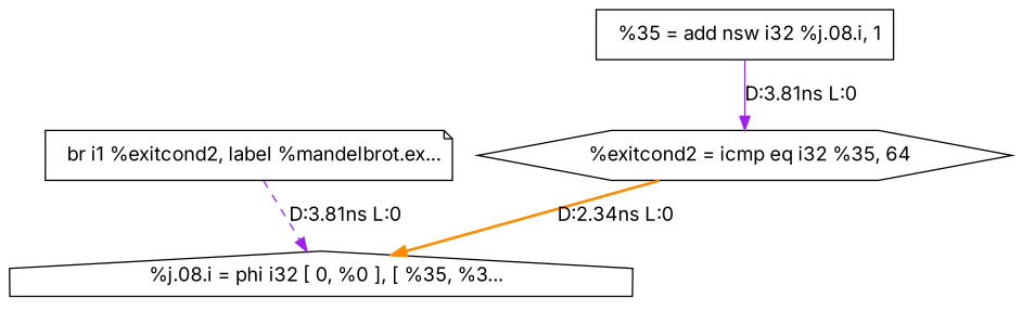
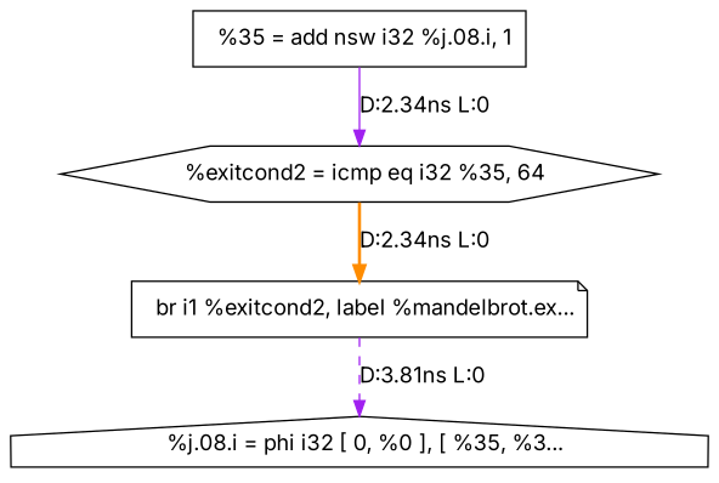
  digraph {
    fontname=Inter
    node [fontname=Inter]
    edge [color=purple fontname=Inter]
    n1 [label="  %exitcond2 = icmp eq i32 %35, 64" shape=hexagon]
    n2 [label="  br i1 %exitcond2, label %mandelbrot.ex..." shape=note]
    n3 [label="  %j.08.i = phi i32 [ 0, %0 ], [ %35, %3..." shape=house]
    n4 [label="  %35 = add nsw i32 %j.08.i, 1" shape=box]
-   n1 -> n3 [color=darkorange label="D:2.34ns L:0" style=bold]
+   n1 -> n2 [color=darkorange label="D:2.34ns L:0" style=bold]
    n2 -> n3 [label="D:3.81ns L:0" style=dashed]
-   n4 -> n1 [label="D:3.81ns L:0" style=solid]
+   n4 -> n1 [label="D:2.34ns L:0" style=solid]
  }
